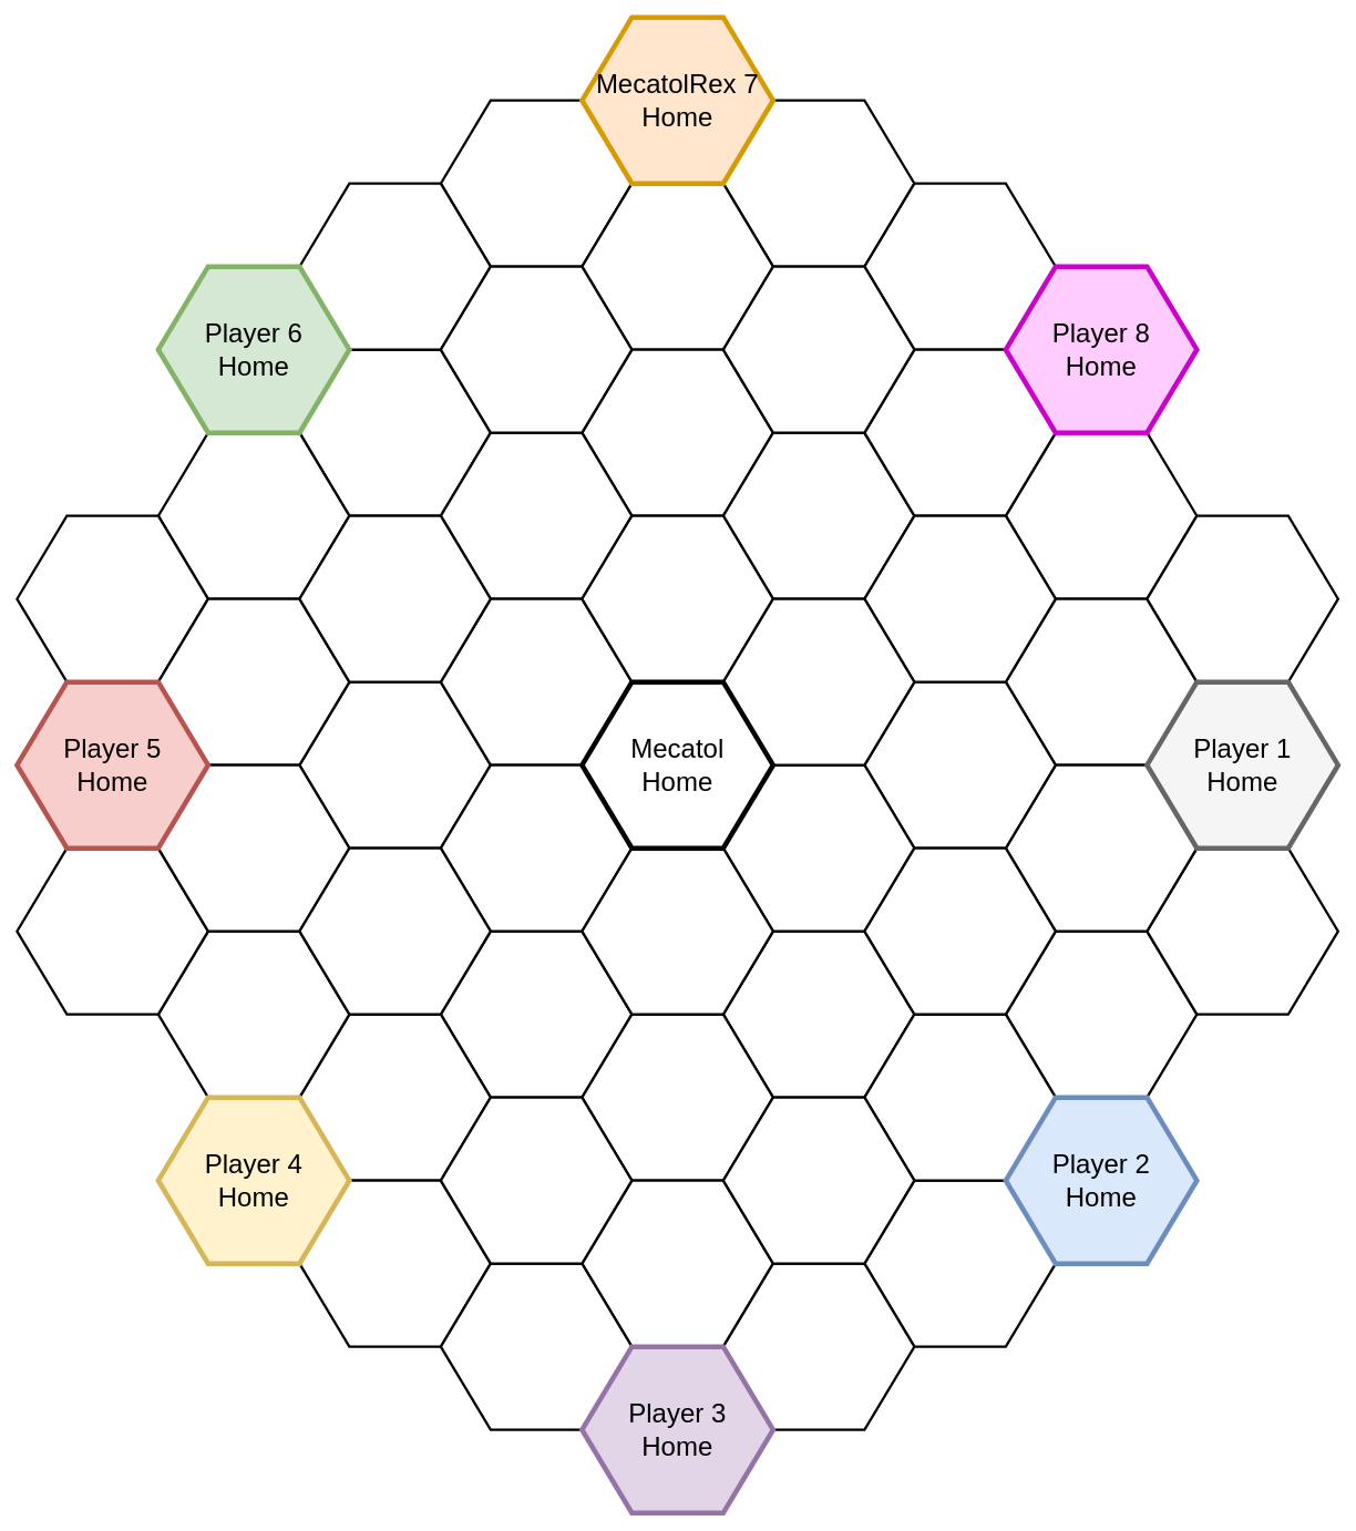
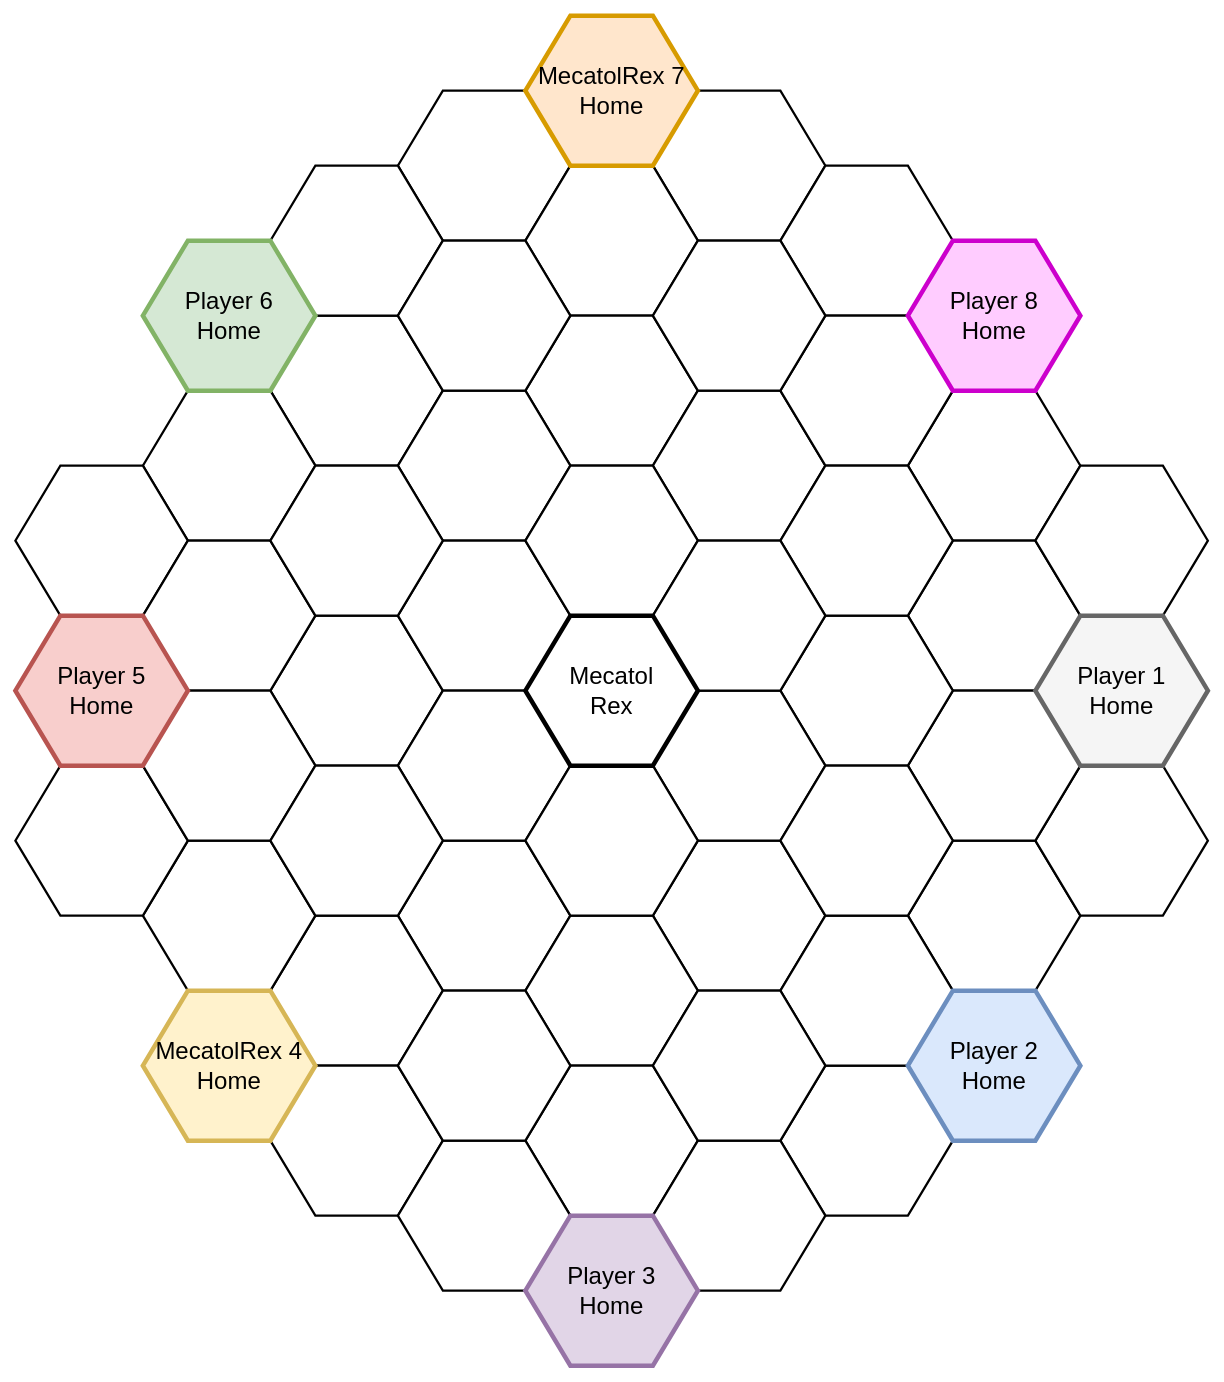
  <mxCell id="0" />
  <mxCell id="1" parent="0" />
  <mxCell id="2" value="" style="shape=hexagon;perimeter=hexagonPerimeter2;whiteSpace=wrap;html=1;fixedSize=1;size=60;fontSize=32;fontFamily=Helvetica;strokeWidth=3;" parent="1" vertex="1"><mxGeometry x="1210" y="520" width="230" height="200" as="geometry" /></mxCell>
  <mxCell id="3" value="" style="shape=hexagon;perimeter=hexagonPerimeter2;whiteSpace=wrap;html=1;fixedSize=1;size=60;fontSize=32;fontFamily=Helvetica;strokeWidth=3;" parent="1" vertex="1"><mxGeometry x="530" y="120" width="230" height="200" as="geometry" /></mxCell>
  <mxCell id="4" value="" style="shape=hexagon;perimeter=hexagonPerimeter2;whiteSpace=wrap;html=1;fixedSize=1;size=60;fontSize=32;fontFamily=Helvetica;strokeWidth=3;" parent="1" vertex="1"><mxGeometry x="870" y="120" width="230" height="200" as="geometry" /></mxCell>
  <mxCell id="5" value="" style="shape=hexagon;perimeter=hexagonPerimeter2;whiteSpace=wrap;html=1;fixedSize=1;size=60;fontSize=32;fontFamily=Helvetica;strokeWidth=3;" parent="1" vertex="1"><mxGeometry x="700" y="220" width="230" height="200" as="geometry" /></mxCell>
  <mxCell id="6" value="" style="shape=hexagon;perimeter=hexagonPerimeter2;whiteSpace=wrap;html=1;fixedSize=1;size=60;fontSize=32;fontFamily=Helvetica;strokeWidth=3;" parent="1" vertex="1"><mxGeometry x="700" y="420" width="230" height="200" as="geometry" /></mxCell>
  <mxCell id="7" value="" style="shape=hexagon;perimeter=hexagonPerimeter2;whiteSpace=wrap;html=1;fixedSize=1;size=60;fontSize=32;fontFamily=Helvetica;strokeWidth=3;" parent="1" vertex="1"><mxGeometry x="360" y="420" width="230" height="200" as="geometry" /></mxCell>
  <mxCell id="8" value="" style="shape=hexagon;perimeter=hexagonPerimeter2;whiteSpace=wrap;html=1;fixedSize=1;size=60;fontSize=32;fontFamily=Helvetica;strokeWidth=3;" parent="1" vertex="1"><mxGeometry x="530" y="1120" width="230" height="200" as="geometry" /></mxCell>
  <mxCell id="9" value="" style="shape=hexagon;perimeter=hexagonPerimeter2;whiteSpace=wrap;html=1;fixedSize=1;size=60;fontSize=32;fontFamily=Helvetica;strokeWidth=3;" parent="1" vertex="1"><mxGeometry x="1210" y="1120" width="230" height="200" as="geometry" /></mxCell>
  <mxCell id="10" value="" style="shape=hexagon;perimeter=hexagonPerimeter2;whiteSpace=wrap;html=1;fixedSize=1;size=60;fontSize=32;fontFamily=Helvetica;strokeWidth=3;" parent="1" vertex="1"><mxGeometry x="1040" y="1420" width="230" height="200" as="geometry" /></mxCell>
  <mxCell id="11" value="" style="shape=hexagon;perimeter=hexagonPerimeter2;whiteSpace=wrap;html=1;fixedSize=1;size=60;fontSize=32;fontFamily=Helvetica;strokeWidth=3;" parent="1" vertex="1"><mxGeometry x="870" y="1120" width="230" height="200" as="geometry" /></mxCell>
  <mxCell id="12" value="" style="shape=hexagon;perimeter=hexagonPerimeter2;whiteSpace=wrap;html=1;fixedSize=1;size=60;fontSize=32;fontFamily=Helvetica;strokeWidth=3;" parent="1" vertex="1"><mxGeometry x="1040" y="1220" width="230" height="200" as="geometry" /></mxCell>
  <mxCell id="13" value="" style="shape=hexagon;perimeter=hexagonPerimeter2;whiteSpace=wrap;html=1;fixedSize=1;size=60;fontSize=32;fontFamily=Helvetica;strokeWidth=3;" parent="1" vertex="1"><mxGeometry x="360" y="1220" width="230" height="200" as="geometry" /></mxCell>
  <mxCell id="14" value="" style="shape=hexagon;perimeter=hexagonPerimeter2;whiteSpace=wrap;html=1;fixedSize=1;size=60;fontSize=32;fontFamily=Helvetica;strokeWidth=3;" parent="1" vertex="1"><mxGeometry x="190" y="1120" width="230" height="200" as="geometry" /></mxCell>
  <mxCell id="15" value="" style="shape=hexagon;perimeter=hexagonPerimeter2;whiteSpace=wrap;html=1;fixedSize=1;size=60;fontSize=32;fontFamily=Helvetica;strokeWidth=3;" parent="1" vertex="1"><mxGeometry x="360" y="1420" width="230" height="200" as="geometry" /></mxCell>
  <mxCell id="16" value="" style="shape=hexagon;perimeter=hexagonPerimeter2;whiteSpace=wrap;html=1;fixedSize=1;size=60;fontSize=32;fontFamily=Helvetica;strokeWidth=3;" parent="1" vertex="1"><mxGeometry x="190" y="520" width="230" height="200" as="geometry" /></mxCell>
  <mxCell id="17" value="" style="shape=hexagon;perimeter=hexagonPerimeter2;whiteSpace=wrap;html=1;fixedSize=1;size=60;fontSize=32;fontFamily=Helvetica;strokeWidth=3;" parent="1" vertex="1"><mxGeometry x="530" y="520" width="230" height="200" as="geometry" /></mxCell>
  <mxCell id="18" value="" style="shape=hexagon;perimeter=hexagonPerimeter2;whiteSpace=wrap;html=1;fixedSize=1;size=60;fontSize=32;fontFamily=Helvetica;strokeWidth=3;" parent="1" vertex="1"><mxGeometry x="360" y="220" width="230" height="200" as="geometry" /></mxCell>
  <mxCell id="19" value="" style="shape=hexagon;perimeter=hexagonPerimeter2;whiteSpace=wrap;html=1;fixedSize=1;size=60;fontSize=32;fontFamily=Helvetica;strokeWidth=3;" parent="1" vertex="1"><mxGeometry x="1210" y="720" width="230" height="200" as="geometry" /></mxCell>
  <mxCell id="20" value="" style="shape=hexagon;perimeter=hexagonPerimeter2;whiteSpace=wrap;html=1;fixedSize=1;size=60;fontSize=32;fontFamily=Helvetica;strokeWidth=3;" parent="1" vertex="1"><mxGeometry x="1380" y="1020" width="230" height="200" as="geometry" /></mxCell>
  <mxCell id="21" value="" style="shape=hexagon;perimeter=hexagonPerimeter2;whiteSpace=wrap;html=1;fixedSize=1;size=60;fontSize=32;fontFamily=Helvetica;strokeWidth=3;" parent="1" vertex="1"><mxGeometry x="1210" y="920" width="230" height="200" as="geometry" /></mxCell>
  <mxCell id="22" value="" style="shape=hexagon;perimeter=hexagonPerimeter2;whiteSpace=wrap;html=1;fixedSize=1;size=60;fontSize=32;fontFamily=Helvetica;strokeWidth=3;" parent="1" vertex="1"><mxGeometry x="700" y="1220" width="230" height="200" as="geometry" /></mxCell>
  <mxCell id="23" value="" style="shape=hexagon;perimeter=hexagonPerimeter2;whiteSpace=wrap;html=1;fixedSize=1;size=60;fontSize=32;fontFamily=Helvetica;strokeWidth=3;" parent="1" vertex="1"><mxGeometry x="700" y="1420" width="230" height="200" as="geometry" /></mxCell>
  <mxCell id="24" value="" style="shape=hexagon;perimeter=hexagonPerimeter2;whiteSpace=wrap;html=1;fixedSize=1;size=60;fontSize=32;fontFamily=Helvetica;strokeWidth=3;" parent="1" vertex="1"><mxGeometry x="530" y="1520" width="230" height="200" as="geometry" /></mxCell>
  <mxCell id="25" value="" style="shape=hexagon;perimeter=hexagonPerimeter2;whiteSpace=wrap;html=1;fixedSize=1;size=60;fontSize=32;fontFamily=Helvetica;strokeWidth=3;" parent="1" vertex="1"><mxGeometry x="1380" y="620" width="230" height="200" as="geometry" /></mxCell>
  <mxCell id="26" value="" style="shape=hexagon;perimeter=hexagonPerimeter2;whiteSpace=wrap;html=1;fixedSize=1;size=60;fontSize=32;fontFamily=Helvetica;strokeWidth=3;" parent="1" vertex="1"><mxGeometry x="20" y="620" width="230" height="200" as="geometry" /></mxCell>
  <mxCell id="27" value="" style="shape=hexagon;perimeter=hexagonPerimeter2;whiteSpace=wrap;html=1;fixedSize=1;size=60;fontSize=32;fontFamily=Helvetica;strokeWidth=3;" parent="1" vertex="1"><mxGeometry x="360" y="820" width="230" height="200" as="geometry" /></mxCell>
  <mxCell id="28" value="" style="shape=hexagon;perimeter=hexagonPerimeter2;whiteSpace=wrap;html=1;fixedSize=1;size=60;fontSize=32;fontFamily=Helvetica;strokeWidth=3;" parent="1" vertex="1"><mxGeometry x="190" y="720" width="230" height="200" as="geometry" /></mxCell>
  <mxCell id="29" value="" style="shape=hexagon;perimeter=hexagonPerimeter2;whiteSpace=wrap;html=1;fixedSize=1;size=60;fontSize=32;fontFamily=Helvetica;strokeWidth=3;" parent="1" vertex="1"><mxGeometry x="20" y="1020" width="230" height="200" as="geometry" /></mxCell>
  <mxCell id="30" value="" style="shape=hexagon;perimeter=hexagonPerimeter2;whiteSpace=wrap;html=1;fixedSize=1;size=60;fontSize=32;fontFamily=Helvetica;strokeWidth=3;" parent="1" vertex="1"><mxGeometry x="1040" y="820" width="230" height="200" as="geometry" /></mxCell>
  <mxCell id="31" value="" style="shape=hexagon;perimeter=hexagonPerimeter2;whiteSpace=wrap;html=1;fixedSize=1;size=60;fontSize=32;fontFamily=Helvetica;strokeWidth=3;" parent="1" vertex="1"><mxGeometry x="870" y="1520" width="230" height="200" as="geometry" /></mxCell>
  <mxCell id="32" value="" style="shape=hexagon;perimeter=hexagonPerimeter2;whiteSpace=wrap;html=1;fixedSize=1;size=60;fontSize=32;fontFamily=Helvetica;strokeWidth=3;" parent="1" vertex="1"><mxGeometry x="190" y="920" width="230" height="200" as="geometry" /></mxCell>
  <mxCell id="33" value="" style="shape=hexagon;perimeter=hexagonPerimeter2;whiteSpace=wrap;html=1;fixedSize=1;size=60;fontSize=32;fontFamily=Helvetica;strokeWidth=3;" parent="1" vertex="1"><mxGeometry x="870" y="920" width="230" height="200" as="geometry" /></mxCell>
  <mxCell id="34" value="" style="shape=hexagon;perimeter=hexagonPerimeter2;whiteSpace=wrap;html=1;fixedSize=1;size=60;fontSize=32;fontFamily=Helvetica;strokeWidth=3;" parent="1" vertex="1"><mxGeometry x="530" y="720" width="230" height="200" as="geometry" /></mxCell>
  <mxCell id="35" value="" style="shape=hexagon;perimeter=hexagonPerimeter2;whiteSpace=wrap;html=1;fixedSize=1;size=60;fontSize=32;fontFamily=Helvetica;strokeWidth=3;" parent="1" vertex="1"><mxGeometry x="530" y="920" width="230" height="200" as="geometry" /></mxCell>
  <mxCell id="36" value="" style="shape=hexagon;perimeter=hexagonPerimeter2;whiteSpace=wrap;html=1;fixedSize=1;size=60;fontSize=32;fontFamily=Helvetica;strokeWidth=3;" parent="1" vertex="1"><mxGeometry x="700" y="1020" width="230" height="200" as="geometry" /></mxCell>
  <mxCell id="37" value="" style="shape=hexagon;perimeter=hexagonPerimeter2;whiteSpace=wrap;html=1;fixedSize=1;size=60;fontSize=32;fontFamily=Helvetica;strokeWidth=3;" parent="1" vertex="1"><mxGeometry x="1040" y="1020" width="230" height="200" as="geometry" /></mxCell>
  <mxCell id="38" value="" style="shape=hexagon;perimeter=hexagonPerimeter2;whiteSpace=wrap;html=1;fixedSize=1;size=60;fontSize=32;fontFamily=Helvetica;strokeWidth=3;" parent="1" vertex="1"><mxGeometry x="360" y="620" width="230" height="200" as="geometry" /></mxCell>
  <mxCell id="39" value="" style="shape=hexagon;perimeter=hexagonPerimeter2;whiteSpace=wrap;html=1;fixedSize=1;size=60;fontSize=32;fontFamily=Helvetica;strokeWidth=3;" parent="1" vertex="1"><mxGeometry x="360" y="1020" width="230" height="200" as="geometry" /></mxCell>
  <mxCell id="40" value="" style="shape=hexagon;perimeter=hexagonPerimeter2;whiteSpace=wrap;html=1;fixedSize=1;size=60;fontSize=32;fontFamily=Helvetica;strokeWidth=3;" parent="1" vertex="1"><mxGeometry x="870" y="1320" width="230" height="200" as="geometry" /></mxCell>
  <mxCell id="41" value="" style="shape=hexagon;perimeter=hexagonPerimeter2;whiteSpace=wrap;html=1;fixedSize=1;size=60;fontSize=32;fontFamily=Helvetica;strokeWidth=3;" parent="1" vertex="1"><mxGeometry x="530" y="1320" width="230" height="200" as="geometry" /></mxCell>
  <mxCell id="42" value="" style="shape=hexagon;perimeter=hexagonPerimeter2;whiteSpace=wrap;html=1;fixedSize=1;size=60;fontSize=32;fontFamily=Helvetica;strokeWidth=3;" parent="1" vertex="1"><mxGeometry x="530" y="320" width="230" height="200" as="geometry" /></mxCell>
  <mxCell id="43" value="" style="shape=hexagon;perimeter=hexagonPerimeter2;whiteSpace=wrap;html=1;fixedSize=1;size=60;fontSize=32;fontFamily=Helvetica;strokeWidth=3;" parent="1" vertex="1"><mxGeometry x="870" y="520" width="230" height="200" as="geometry" /></mxCell>
  <mxCell id="44" value="" style="shape=hexagon;perimeter=hexagonPerimeter2;whiteSpace=wrap;html=1;fixedSize=1;size=60;fontSize=32;fontFamily=Helvetica;strokeWidth=3;" parent="1" vertex="1"><mxGeometry x="1040" y="220" width="230" height="200" as="geometry" /></mxCell>
  <mxCell id="45" value="" style="shape=hexagon;perimeter=hexagonPerimeter2;whiteSpace=wrap;html=1;fixedSize=1;size=60;fontSize=32;fontFamily=Helvetica;strokeWidth=3;" parent="1" vertex="1"><mxGeometry x="1040" y="420" width="230" height="200" as="geometry" /></mxCell>
  <mxCell id="46" value="" style="shape=hexagon;perimeter=hexagonPerimeter2;whiteSpace=wrap;html=1;fixedSize=1;size=60;fontSize=32;fontFamily=Helvetica;strokeWidth=3;" parent="1" vertex="1"><mxGeometry x="1040" y="620" width="230" height="200" as="geometry" /></mxCell>
  <mxCell id="47" value="" style="shape=hexagon;perimeter=hexagonPerimeter2;whiteSpace=wrap;html=1;fixedSize=1;size=60;fontSize=32;fontFamily=Helvetica;strokeWidth=3;" parent="1" vertex="1"><mxGeometry x="870" y="320" width="230" height="200" as="geometry" /></mxCell>
  <mxCell id="48" value="" style="shape=hexagon;perimeter=hexagonPerimeter2;whiteSpace=wrap;html=1;fixedSize=1;size=60;fontSize=32;fontFamily=Helvetica;strokeWidth=3;" parent="1" vertex="1"><mxGeometry x="700" y="620" width="230" height="200" as="geometry" /></mxCell>
  <mxCell id="49" value="" style="shape=hexagon;perimeter=hexagonPerimeter2;whiteSpace=wrap;html=1;fixedSize=1;size=60;fontSize=32;fontFamily=Helvetica;strokeWidth=3;" parent="1" vertex="1"><mxGeometry x="870" y="720" width="230" height="200" as="geometry" /></mxCell>
  <mxCell id="50" value="Player 1&lt;br style=&quot;font-size: 32px;&quot;&gt;Home" style="shape=hexagon;perimeter=hexagonPerimeter2;whiteSpace=wrap;html=1;fixedSize=1;size=60;fontSize=32;fontFamily=Helvetica;strokeWidth=6;fillColor=#f5f5f5;strokeColor=#666666;" parent="1" vertex="1"><mxGeometry x="1380" y="820" width="230" height="200" as="geometry" /></mxCell>
  <mxCell id="51" value="Player 2&lt;br style=&quot;font-size: 32px;&quot;&gt;Home" style="shape=hexagon;perimeter=hexagonPerimeter2;whiteSpace=wrap;html=1;fixedSize=1;size=60;fontSize=32;fontFamily=Helvetica;fillColor=#dae8fc;strokeColor=#6c8ebf;strokeWidth=6;" parent="1" vertex="1"><mxGeometry x="1210" y="1320" width="230" height="200" as="geometry" /></mxCell>
  <mxCell id="52" value="Player 3&lt;br style=&quot;font-size: 32px;&quot;&gt;Home" style="shape=hexagon;perimeter=hexagonPerimeter2;whiteSpace=wrap;html=1;fixedSize=1;size=60;fontSize=32;fontFamily=Helvetica;fillColor=#e1d5e7;strokeColor=#9673a6;strokeWidth=6;" parent="1" vertex="1"><mxGeometry x="700" y="1620" width="230" height="200" as="geometry" /></mxCell>
- <mxCell id="53" value="Player 4&lt;br style=&quot;font-size: 32px;&quot;&gt;Home" style="shape=hexagon;perimeter=hexagonPerimeter2;whiteSpace=wrap;html=1;fixedSize=1;size=60;fontSize=32;fontFamily=Helvetica;fillColor=#fff2cc;strokeColor=#d6b656;strokeWidth=6;" parent="1" vertex="1"><mxGeometry x="190" y="1320" width="230" height="200" as="geometry" /></mxCell>
+ <mxCell id="53" value="MecatolRex 4&lt;br style=&quot;font-size: 32px;&quot;&gt;Home" style="shape=hexagon;perimeter=hexagonPerimeter2;whiteSpace=wrap;html=1;fixedSize=1;size=60;fontSize=32;fontFamily=Helvetica;fillColor=#fff2cc;strokeColor=#d6b656;strokeWidth=6;" parent="1" vertex="1"><mxGeometry x="190" y="1320" width="230" height="200" as="geometry" /></mxCell>
  <mxCell id="54" value="Player 5&lt;br style=&quot;font-size: 32px;&quot;&gt;Home" style="shape=hexagon;perimeter=hexagonPerimeter2;whiteSpace=wrap;html=1;fixedSize=1;size=60;fontSize=32;fontFamily=Helvetica;fillColor=#f8cecc;strokeColor=#b85450;strokeWidth=6;" parent="1" vertex="1"><mxGeometry x="20" y="820" width="230" height="200" as="geometry" /></mxCell>
  <mxCell id="55" value="Player 6&lt;br style=&quot;font-size: 32px;&quot;&gt;Home" style="shape=hexagon;perimeter=hexagonPerimeter2;whiteSpace=wrap;html=1;fixedSize=1;size=60;fontSize=32;fontFamily=Helvetica;fillColor=#d5e8d4;strokeColor=#82b366;strokeWidth=6;" parent="1" vertex="1"><mxGeometry x="190" y="320" width="230" height="200" as="geometry" /></mxCell>
  <mxCell id="56" value="MecatolRex 7&lt;br style=&quot;font-size: 32px&quot;&gt;Home" style="shape=hexagon;perimeter=hexagonPerimeter2;whiteSpace=wrap;html=1;fixedSize=1;size=60;fontSize=32;fontFamily=Helvetica;fillColor=#ffe6cc;strokeColor=#d79b00;strokeWidth=6;" parent="1" vertex="1"><mxGeometry x="700" y="20" width="230" height="200" as="geometry" /></mxCell>
  <mxCell id="57" value="Player 8&lt;br&gt;Home" style="shape=hexagon;perimeter=hexagonPerimeter2;whiteSpace=wrap;html=1;fixedSize=1;size=60;fontSize=32;fontFamily=Helvetica;strokeWidth=6;fillColor=#FFCCFF;strokeColor=#CC00CC;" parent="1" vertex="1"><mxGeometry x="1210" y="320" width="230" height="200" as="geometry" /></mxCell>
- <mxCell id="58" value="Mecatol&lt;br style=&quot;font-size: 32px;&quot;&gt;Home" style="shape=hexagon;perimeter=hexagonPerimeter2;whiteSpace=wrap;html=1;fixedSize=1;size=60;fontSize=32;fontFamily=Helvetica;strokeWidth=6;" parent="1" vertex="1"><mxGeometry x="700" y="820" width="230" height="200" as="geometry" /></mxCell>
+ <mxCell id="58" value="Mecatol&lt;br style=&quot;font-size: 32px;&quot;&gt;Rex" style="shape=hexagon;perimeter=hexagonPerimeter2;whiteSpace=wrap;html=1;fixedSize=1;size=60;fontSize=32;fontFamily=Helvetica;strokeWidth=6;" parent="1" vertex="1"><mxGeometry x="700" y="820" width="230" height="200" as="geometry" /></mxCell>
